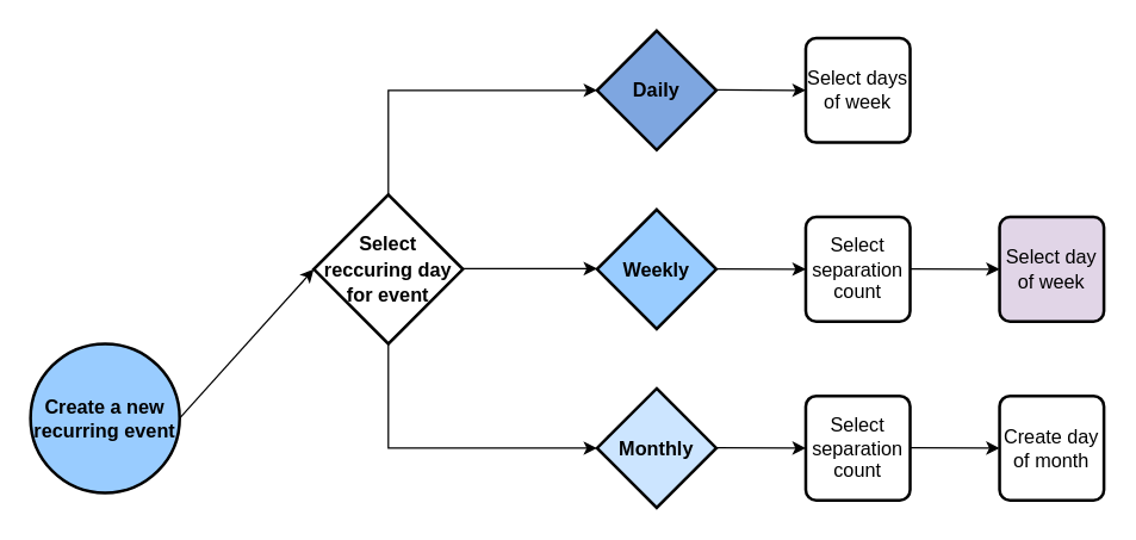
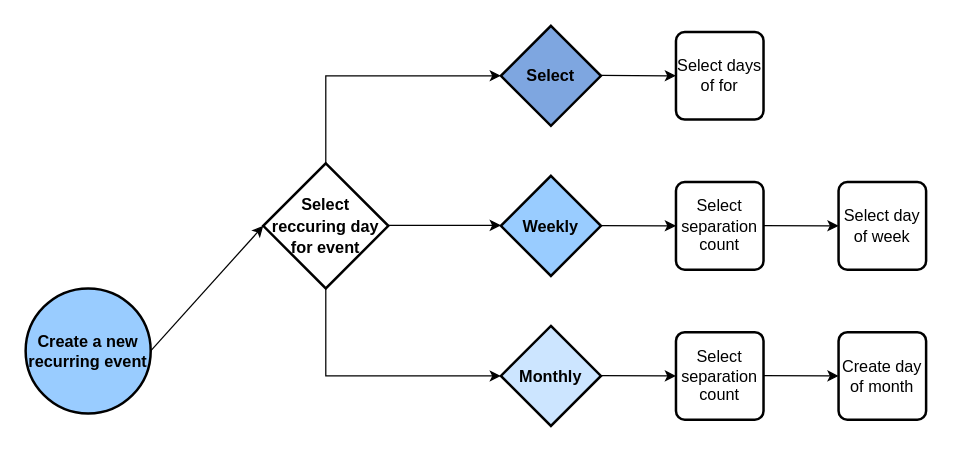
  <mxCell id="0" />
  <mxCell id="1" parent="0" />
  <mxCell id="2" value="&lt;b&gt;&lt;font style=&quot;font-size: 13px;&quot;&gt;Create a new recurring event&lt;/font&gt;&lt;/b&gt;" style="strokeWidth=2;html=1;shape=mxgraph.flowchart.start_2;whiteSpace=wrap;fillColor=#99CCFF;" parent="1" vertex="1"><mxGeometry x="20" y="230" width="100" height="100" as="geometry" /></mxCell>
  <mxCell id="3" value="" style="endArrow=classic;html=1;rounded=0;fontSize=14;exitX=1;exitY=0.5;exitDx=0;exitDy=0;exitPerimeter=0;" parent="1" source="2" edge="1"><mxGeometry width="50" height="50" relative="1" as="geometry"><mxPoint x="160" y="200" as="sourcePoint" /><mxPoint x="210" y="180" as="targetPoint" /></mxGeometry></mxCell>
  <mxCell id="4" value="&lt;b style=&quot;border-color: var(--border-color);&quot;&gt;&lt;font style=&quot;border-color: var(--border-color); font-size: 13px;&quot;&gt;Select reccuring day for event&lt;/font&gt;&lt;/b&gt;" style="strokeWidth=2;html=1;shape=mxgraph.flowchart.decision;whiteSpace=wrap;fontSize=14;" parent="1" vertex="1"><mxGeometry x="210" y="130" width="100" height="100" as="geometry" /></mxCell>
  <mxCell id="5" value="" style="endArrow=classic;html=1;rounded=0;fontSize=14;exitX=1;exitY=0.5;exitDx=0;exitDy=0;exitPerimeter=0;" parent="1" edge="1"><mxGeometry width="50" height="50" relative="1" as="geometry"><mxPoint x="310" y="179.6" as="sourcePoint" /><mxPoint x="400" y="179.6" as="targetPoint" /></mxGeometry></mxCell>
  <mxCell id="6" value="" style="endArrow=classic;html=1;rounded=0;fontSize=14;exitX=1;exitY=0.5;exitDx=0;exitDy=0;exitPerimeter=0;" parent="1" edge="1"><mxGeometry width="50" height="50" relative="1" as="geometry"><mxPoint x="260" y="230" as="sourcePoint" /><mxPoint x="400" y="300" as="targetPoint" /><Array as="points"><mxPoint x="260" y="300" /></Array></mxGeometry></mxCell>
  <mxCell id="7" value="" style="endArrow=classic;html=1;rounded=0;fontSize=14;exitX=1;exitY=0.5;exitDx=0;exitDy=0;exitPerimeter=0;" parent="1" edge="1"><mxGeometry width="50" height="50" relative="1" as="geometry"><mxPoint x="260" y="130" as="sourcePoint" /><mxPoint x="400" y="60" as="targetPoint" /><Array as="points"><mxPoint x="260" y="60" /></Array></mxGeometry></mxCell>
- <mxCell id="8" value="&lt;b&gt;Daily&lt;/b&gt;" style="strokeWidth=2;html=1;shape=mxgraph.flowchart.decision;whiteSpace=wrap;fontSize=13;fillColor=#7EA6E0;" parent="1" vertex="1"><mxGeometry x="400" y="20" width="80" height="80" as="geometry" /></mxCell>
+ <mxCell id="8" value="&lt;b&gt;Select&lt;/b&gt;" style="strokeWidth=2;html=1;shape=mxgraph.flowchart.decision;whiteSpace=wrap;fontSize=13;fillColor=#7EA6E0;" parent="1" vertex="1"><mxGeometry x="400" y="20" width="80" height="80" as="geometry" /></mxCell>
  <mxCell id="9" value="&lt;b&gt;Weekly&lt;/b&gt;" style="strokeWidth=2;html=1;shape=mxgraph.flowchart.decision;whiteSpace=wrap;fontSize=13;fillColor=#99CCFF;" parent="1" vertex="1"><mxGeometry x="400" y="140" width="80" height="80" as="geometry" /></mxCell>
  <mxCell id="10" value="&lt;b&gt;Monthly&lt;/b&gt;" style="strokeWidth=2;html=1;shape=mxgraph.flowchart.decision;whiteSpace=wrap;fontSize=13;fillColor=#CCE5FF;" parent="1" vertex="1"><mxGeometry x="400" y="260" width="80" height="80" as="geometry" /></mxCell>
  <mxCell id="11" value="" style="endArrow=classic;html=1;rounded=0;fontSize=14;exitX=1;exitY=0.5;exitDx=0;exitDy=0;exitPerimeter=0;" parent="1" edge="1"><mxGeometry width="50" height="50" relative="1" as="geometry"><mxPoint x="480" y="59.71" as="sourcePoint" /><mxPoint x="540" y="60" as="targetPoint" /></mxGeometry></mxCell>
- <mxCell id="12" value="Select days of week" style="rounded=1;whiteSpace=wrap;html=1;absoluteArcSize=1;arcSize=14;strokeWidth=2;fontSize=13;" parent="1" vertex="1"><mxGeometry x="540" y="25" width="70" height="70" as="geometry" /></mxCell>
+ <mxCell id="12" value="Select days of for" style="rounded=1;whiteSpace=wrap;html=1;absoluteArcSize=1;arcSize=14;strokeWidth=2;fontSize=13;" parent="1" vertex="1"><mxGeometry x="540" y="25" width="70" height="70" as="geometry" /></mxCell>
  <mxCell id="13" value="Select separation count" style="rounded=1;whiteSpace=wrap;html=1;absoluteArcSize=1;arcSize=14;strokeWidth=2;fontSize=13;" parent="1" vertex="1"><mxGeometry x="540" y="145" width="70" height="70" as="geometry" /></mxCell>
  <mxCell id="14" value="" style="endArrow=classic;html=1;rounded=0;fontSize=14;exitX=1;exitY=0.5;exitDx=0;exitDy=0;exitPerimeter=0;" parent="1" edge="1"><mxGeometry width="50" height="50" relative="1" as="geometry"><mxPoint x="480" y="179.71" as="sourcePoint" /><mxPoint x="540" y="180" as="targetPoint" /></mxGeometry></mxCell>
  <mxCell id="15" value="" style="endArrow=classic;html=1;rounded=0;fontSize=14;exitX=1;exitY=0.5;exitDx=0;exitDy=0;exitPerimeter=0;" parent="1" edge="1"><mxGeometry width="50" height="50" relative="1" as="geometry"><mxPoint x="610" y="179.71" as="sourcePoint" /><mxPoint x="670" y="180" as="targetPoint" /></mxGeometry></mxCell>
- <mxCell id="16" value="Select day of week" style="rounded=1;whiteSpace=wrap;html=1;absoluteArcSize=1;arcSize=14;strokeWidth=2;fontSize=13;fillColor=#e1d5e7;" parent="1" vertex="1"><mxGeometry x="670" y="145" width="70" height="70" as="geometry" /></mxCell>
+ <mxCell id="16" value="Select day of week" style="rounded=1;whiteSpace=wrap;html=1;absoluteArcSize=1;arcSize=14;strokeWidth=2;fontSize=13;" parent="1" vertex="1"><mxGeometry x="670" y="145" width="70" height="70" as="geometry" /></mxCell>
  <mxCell id="17" value="Select separation count" style="rounded=1;whiteSpace=wrap;html=1;absoluteArcSize=1;arcSize=14;strokeWidth=2;fontSize=13;" parent="1" vertex="1"><mxGeometry x="540" y="265" width="70" height="70" as="geometry" /></mxCell>
  <mxCell id="18" value="" style="endArrow=classic;html=1;rounded=0;fontSize=14;exitX=1;exitY=0.5;exitDx=0;exitDy=0;exitPerimeter=0;" parent="1" edge="1"><mxGeometry width="50" height="50" relative="1" as="geometry"><mxPoint x="480" y="299.71" as="sourcePoint" /><mxPoint x="540" y="300" as="targetPoint" /></mxGeometry></mxCell>
  <mxCell id="19" value="" style="endArrow=classic;html=1;rounded=0;fontSize=14;exitX=1;exitY=0.5;exitDx=0;exitDy=0;exitPerimeter=0;" parent="1" edge="1"><mxGeometry width="50" height="50" relative="1" as="geometry"><mxPoint x="610" y="299.71" as="sourcePoint" /><mxPoint x="670" y="300" as="targetPoint" /></mxGeometry></mxCell>
  <mxCell id="20" value="Create day of month" style="rounded=1;whiteSpace=wrap;html=1;absoluteArcSize=1;arcSize=14;strokeWidth=2;fontSize=13;" parent="1" vertex="1"><mxGeometry x="670" y="265" width="70" height="70" as="geometry" /></mxCell>
